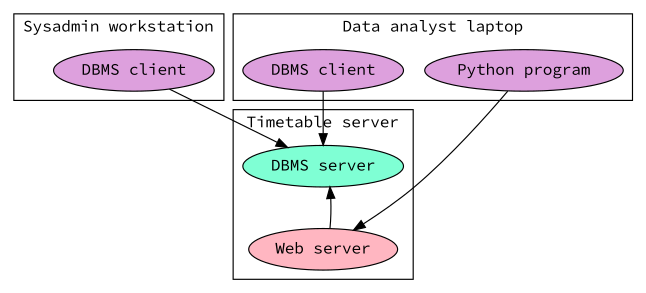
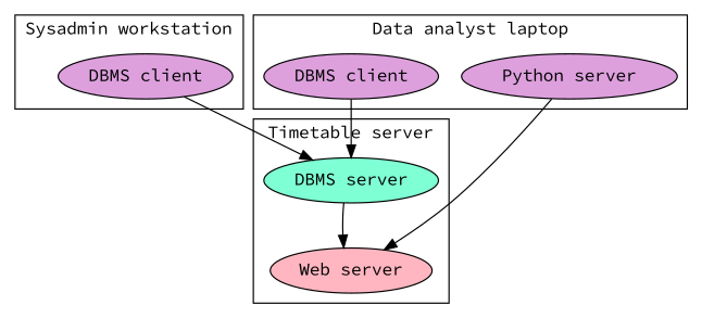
  digraph {
    fontname="Source Code Pro"
    node [fillcolor=plum fontname="Source Code Pro" style=filled]
    edge [fontname="Source Code Pro"]
    n1 [label="DBMS client"]
-   n2 [label="Python program"]
+   n2 [label="Python server"]
    n3 [label="DBMS client"]
    n4 [fillcolor=aquamarine label="DBMS server"]
    n5 [fillcolor=lightpink label="Web server"]
    subgraph cluster_1 {
      label="Data analyst laptop"
      n1
      n2
    }
    subgraph cluster_2 {
      label="Sysadmin workstation"
      n3
    }
    subgraph cluster_3 {
      label="Timetable server"
      n4
      n5
    }
    n1 -> n4
    n2 -> n5
    n3 -> n4
-   n5 -> n4
+   n4 -> n5
  }
